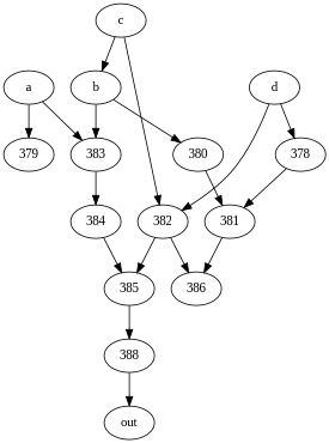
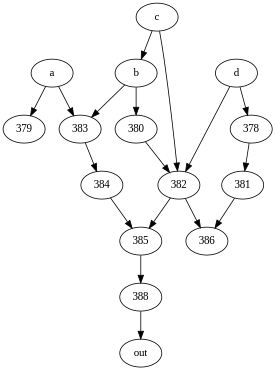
  strict digraph {
    fontname="Liberation Serif"
    node [fontname="Liberation Serif"]
    edge [fontname="Liberation Serif"]
    388
    out
    a
    379
    383
    384
    385
    b
    380
    381
    386
    c
    382
    d
    378
    388 -> out
    a -> 379
    a -> 383
    383 -> 384
    384 -> 385
    385 -> 388
    b -> 383
    b -> 380
-   380 -> 381
+   380 -> 382
    381 -> 386
    c -> b
    c -> 382
    382 -> 385
    382 -> 386
    d -> 382
    d -> 378
    378 -> 381
  }
